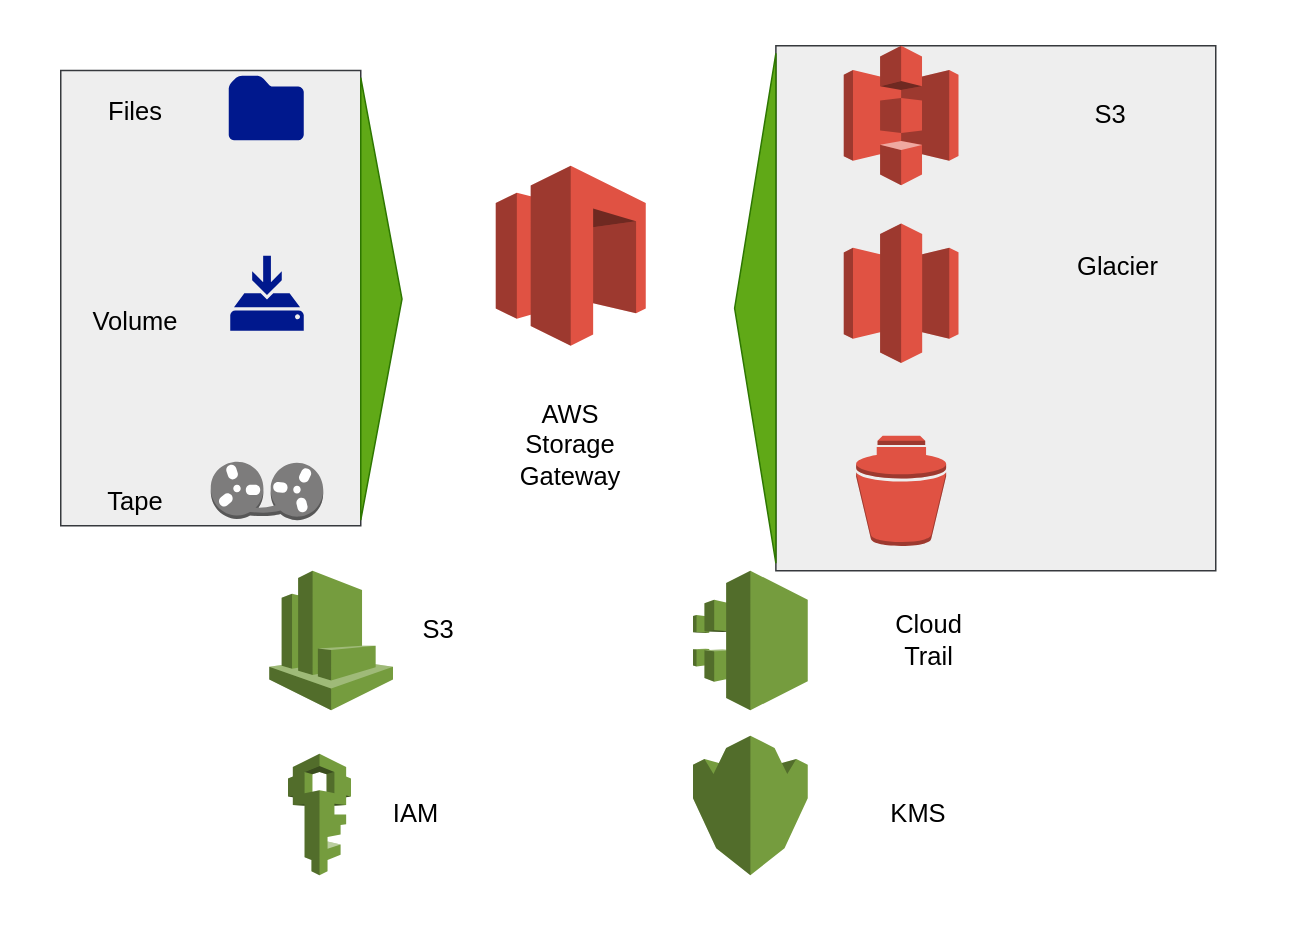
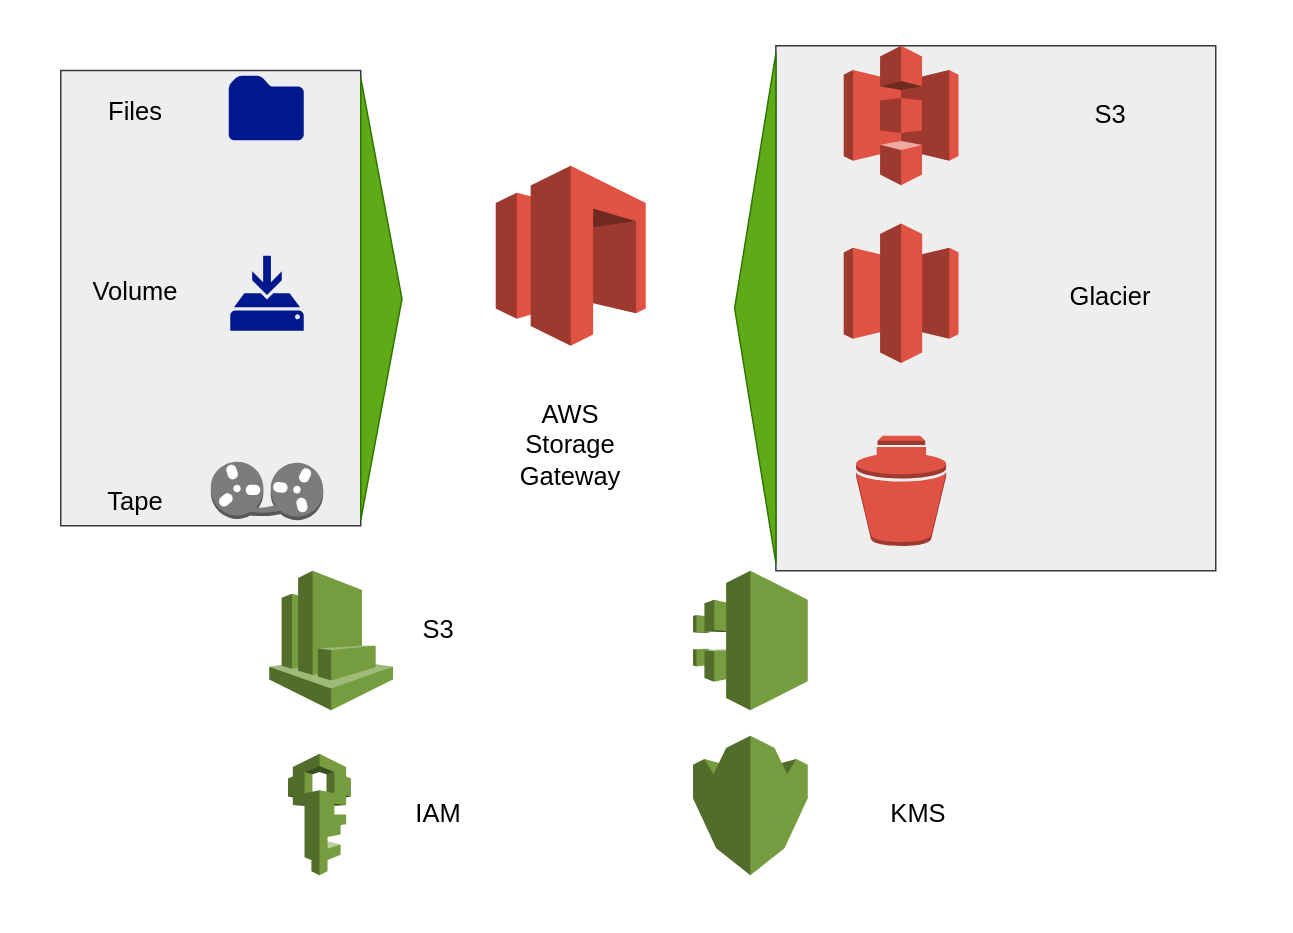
  <mxCell id="0" />
  <mxCell id="1" parent="0" />
  <mxCell id="2" value="" style="rounded=0;whiteSpace=wrap;html=1;strokeColor=#FFFFFF;" parent="1" vertex="1"><mxGeometry x="20" y="20" width="820" height="580" as="geometry" /></mxCell>
  <mxCell id="3" value="" style="rounded=0;whiteSpace=wrap;html=1;strokeColor=#36393d;strokeWidth=1;fontSize=26;fillColor=#eeeeee;" parent="1" vertex="1"><mxGeometry x="516.75" y="30" width="293.25" height="350" as="geometry" /></mxCell>
  <mxCell id="4" value="" style="rounded=0;whiteSpace=wrap;html=1;strokeWidth=1;fontSize=26;fillColor=#eeeeee;strokeColor=#36393d;" parent="1" vertex="1"><mxGeometry x="40" y="46.5" width="200" height="303.5" as="geometry" /></mxCell>
  <mxCell id="5" value="" style="outlineConnect=0;dashed=0;verticalLabelPosition=bottom;verticalAlign=top;align=center;html=1;shape=mxgraph.aws3.storage_gateway;fillColor=#E05243;gradientColor=none;strokeColor=#FFFFFF;" parent="1" vertex="1"><mxGeometry x="330" y="110" width="100" height="120" as="geometry" /></mxCell>
  <mxCell id="6" value="" style="outlineConnect=0;dashed=0;verticalLabelPosition=bottom;verticalAlign=top;align=center;html=1;shape=mxgraph.aws3.tape_storage;fillColor=#7D7C7C;gradientColor=none;strokeColor=#FFFFFF;" parent="1" vertex="1"><mxGeometry x="140" y="307.25" width="75" height="39" as="geometry" /></mxCell>
  <mxCell id="7" value="" style="aspect=fixed;pointerEvents=1;shadow=0;dashed=0;html=1;strokeColor=none;labelPosition=center;verticalLabelPosition=bottom;verticalAlign=top;align=center;fillColor=#00188D;shape=mxgraph.mscae.enterprise.folder" parent="1" vertex="1"><mxGeometry x="152" y="50" width="50" height="43" as="geometry" /></mxCell>
  <mxCell id="8" value="" style="aspect=fixed;pointerEvents=1;shadow=0;dashed=0;html=1;strokeColor=none;labelPosition=center;verticalLabelPosition=bottom;verticalAlign=top;align=center;fillColor=#00188D;shape=mxgraph.mscae.enterprise.backup_local" parent="1" vertex="1"><mxGeometry x="153" y="170" width="49" height="50" as="geometry" /></mxCell>
  <mxCell id="9" value="" style="outlineConnect=0;dashed=0;verticalLabelPosition=bottom;verticalAlign=top;align=center;html=1;shape=mxgraph.aws3.snapshot;fillColor=#E05243;gradientColor=none;strokeColor=#FFFFFF;" parent="1" vertex="1"><mxGeometry x="570.25" y="290" width="60" height="73.5" as="geometry" /></mxCell>
  <mxCell id="10" value="" style="outlineConnect=0;dashed=0;verticalLabelPosition=bottom;verticalAlign=top;align=center;html=1;shape=mxgraph.aws3.glacier;fillColor=#E05243;gradientColor=none;strokeColor=#FFFFFF;" parent="1" vertex="1"><mxGeometry x="562" y="148.5" width="76.5" height="93" as="geometry" /></mxCell>
  <mxCell id="11" value="" style="outlineConnect=0;dashed=0;verticalLabelPosition=bottom;verticalAlign=top;align=center;html=1;shape=mxgraph.aws3.s3;fillColor=#E05243;gradientColor=none;strokeColor=#FFFFFF;" parent="1" vertex="1"><mxGeometry x="562" y="30" width="76.5" height="93" as="geometry" /></mxCell>
  <mxCell id="12" value="" style="outlineConnect=0;dashed=0;verticalLabelPosition=bottom;verticalAlign=top;align=center;html=1;shape=mxgraph.aws3.iam;fillColor=#759C3E;gradientColor=none;strokeColor=#FFFFFF;" parent="1" vertex="1"><mxGeometry x="191.5" y="502" width="42" height="81" as="geometry" /></mxCell>
  <mxCell id="13" value="" style="outlineConnect=0;dashed=0;verticalLabelPosition=bottom;verticalAlign=top;align=center;html=1;shape=mxgraph.aws3.cloudwatch;fillColor=#759C3E;gradientColor=none;strokeColor=#FFFFFF;" parent="1" vertex="1"><mxGeometry x="179" y="380" width="82.5" height="93" as="geometry" /></mxCell>
  <mxCell id="14" value="" style="outlineConnect=0;dashed=0;verticalLabelPosition=bottom;verticalAlign=top;align=center;html=1;shape=mxgraph.aws3.cloudtrail;fillColor=#759C3E;gradientColor=none;strokeColor=#FFFFFF;" parent="1" vertex="1"><mxGeometry x="461.5" y="380" width="76.5" height="93" as="geometry" /></mxCell>
  <mxCell id="15" value="" style="outlineConnect=0;dashed=0;verticalLabelPosition=bottom;verticalAlign=top;align=center;html=1;shape=mxgraph.aws3.kms;fillColor=#759C3E;gradientColor=none;strokeColor=#FFFFFF;" parent="1" vertex="1"><mxGeometry x="461.5" y="490" width="76.5" height="93" as="geometry" /></mxCell>
  <mxCell id="16" value="" style="triangle;whiteSpace=wrap;html=1;strokeColor=#2D7600;fillColor=#60a917;fontColor=#ffffff;" parent="1" vertex="1"><mxGeometry x="240" y="51.25" width="27.5" height="295" as="geometry" /></mxCell>
  <mxCell id="17" value="" style="triangle;whiteSpace=wrap;html=1;strokeColor=#2D7600;rotation=-180;fillColor=#60a917;fontColor=#ffffff;" parent="1" vertex="1"><mxGeometry x="489.25" y="35" width="27.5" height="340" as="geometry" /></mxCell>
  <mxCell id="18" value="AWS Storage Gateway" style="text;html=1;strokeColor=none;fillColor=none;align=center;verticalAlign=middle;whiteSpace=wrap;rounded=0;strokeWidth=4;fontSize=17;" parent="1" vertex="1"><mxGeometry x="360" y="287.25" width="40" height="20" as="geometry" /></mxCell>
  <mxCell id="19" value="S3" style="text;html=1;strokeColor=none;fillColor=none;align=center;verticalAlign=middle;whiteSpace=wrap;rounded=0;strokeWidth=4;fontSize=17;" parent="1" vertex="1"><mxGeometry x="720" y="66.5" width="40" height="20" as="geometry" /></mxCell>
- <mxCell id="20" value="Glacier" style="text;html=1;strokeColor=none;fillColor=none;align=center;verticalAlign=middle;whiteSpace=wrap;rounded=0;strokeWidth=4;fontSize=17;" parent="1" vertex="1"><mxGeometry x="725" y="167.5" width="40" height="20" as="geometry" /></mxCell>
+ <mxCell id="20" value="Glacier" style="text;html=1;strokeColor=none;fillColor=none;align=center;verticalAlign=middle;whiteSpace=wrap;rounded=0;strokeWidth=4;fontSize=17;" parent="1" vertex="1"><mxGeometry x="720" y="187.5" width="40" height="20" as="geometry" /></mxCell>
  <mxCell id="21" value="Files" style="text;html=1;strokeColor=none;fillColor=none;align=center;verticalAlign=middle;whiteSpace=wrap;rounded=0;strokeWidth=4;fontSize=17;" parent="1" vertex="1"><mxGeometry x="70" y="65.25" width="40" height="20" as="geometry" /></mxCell>
- <mxCell id="22" value="Volume" style="text;html=1;strokeColor=none;fillColor=none;align=center;verticalAlign=middle;whiteSpace=wrap;rounded=0;strokeWidth=4;fontSize=17;" parent="1" vertex="1"><mxGeometry x="70" y="205" width="40" height="20" as="geometry" /></mxCell>
+ <mxCell id="22" value="Volume" style="text;html=1;strokeColor=none;fillColor=none;align=center;verticalAlign=middle;whiteSpace=wrap;rounded=0;strokeWidth=4;fontSize=17;" parent="1" vertex="1"><mxGeometry x="70" y="185" width="40" height="20" as="geometry" /></mxCell>
  <mxCell id="23" value="Tape" style="text;html=1;strokeColor=none;fillColor=none;align=center;verticalAlign=middle;whiteSpace=wrap;rounded=0;strokeWidth=4;fontSize=17;" parent="1" vertex="1"><mxGeometry x="70" y="325" width="40" height="20" as="geometry" /></mxCell>
  <mxCell id="24" value="S3" style="text;html=1;strokeColor=none;fillColor=none;align=center;verticalAlign=middle;whiteSpace=wrap;rounded=0;strokeWidth=4;fontSize=17;" parent="1" vertex="1"><mxGeometry x="271.5" y="410" width="40" height="20" as="geometry" /></mxCell>
- <mxCell id="25" value="IAM" style="text;html=1;strokeColor=none;fillColor=none;align=center;verticalAlign=middle;whiteSpace=wrap;rounded=0;strokeWidth=4;fontSize=17;" parent="1" vertex="1"><mxGeometry x="256.5" y="532.5" width="40" height="20" as="geometry" /></mxCell>
- <mxCell id="26" value="Cloud Trail" style="text;html=1;strokeColor=none;fillColor=none;align=center;verticalAlign=middle;whiteSpace=wrap;rounded=0;strokeWidth=4;fontSize=17;" parent="1" vertex="1"><mxGeometry x="598.5" y="416.5" width="40" height="20" as="geometry" /></mxCell>
+ <mxCell id="25" value="IAM" style="text;html=1;strokeColor=none;fillColor=none;align=center;verticalAlign=middle;whiteSpace=wrap;rounded=0;strokeWidth=4;fontSize=17;" parent="1" vertex="1"><mxGeometry x="271.5" y="532.5" width="40" height="20" as="geometry" /></mxCell>
  <mxCell id="27" value="KMS" style="text;html=1;strokeColor=none;fillColor=none;align=center;verticalAlign=middle;whiteSpace=wrap;rounded=0;strokeWidth=4;fontSize=17;" parent="1" vertex="1"><mxGeometry x="591.5" y="532.5" width="40" height="20" as="geometry" /></mxCell>
